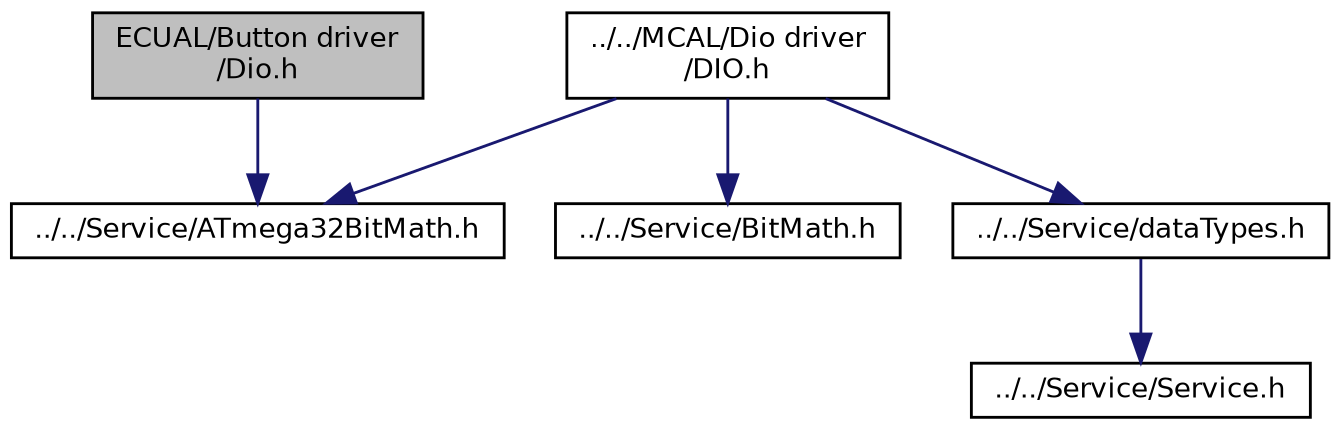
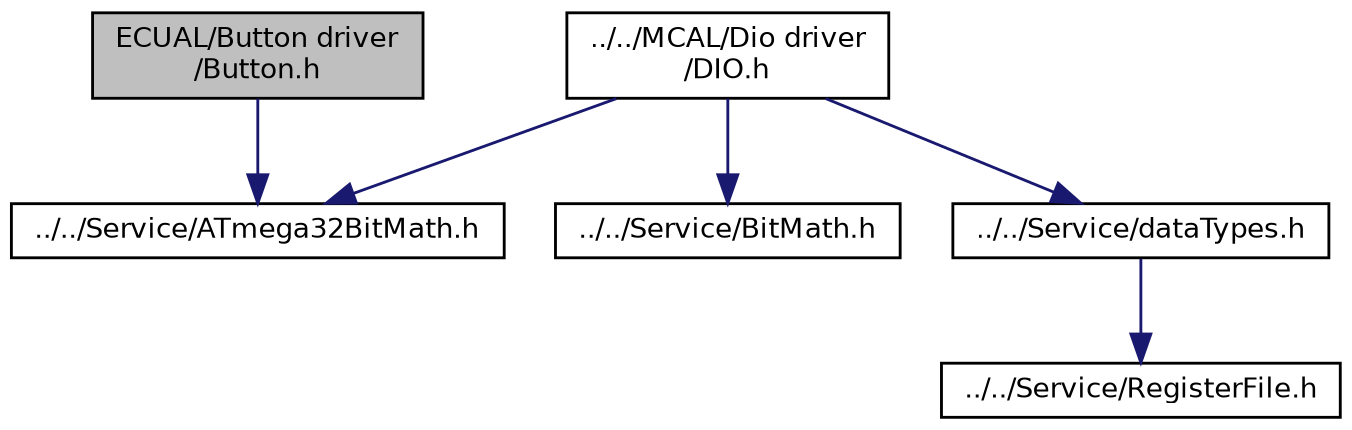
  digraph {
    node [color=black fillcolor=white fontname=Helvetica fontsize=10 shape=record style=filled]
    edge [color=midnightblue fontname=Helvetica fontsize=10 labelfontname=Helvetica labelfontsize=10 style=solid]
-   n1 [fillcolor=grey75 fontcolor=black height=0.2 label="ECUAL/Button driver\l/Dio.h" width=0.4]
+   n1 [fillcolor=grey75 fontcolor=black height=0.2 label="ECUAL/Button driver\l/Button.h" width=0.4]
    n2 [height=0.2 label="../../Service/ATmega32BitMath.h" width=0.4]
    n3 [height=0.2 label="../../MCAL/Dio driver\l/DIO.h" width=0.4]
    n4 [height=0.2 label="../../Service/BitMath.h" width=0.4]
    n5 [height=0.2 label="../../Service/dataTypes.h" width=0.4]
-   n6 [height=0.2 label="../../Service/Service.h" width=0.4]
+   n6 [height=0.2 label="../../Service/RegisterFile.h" width=0.4]
    n1 -> n2
    n3 -> n2
    n3 -> n4
    n3 -> n5
    n5 -> n6
  }
